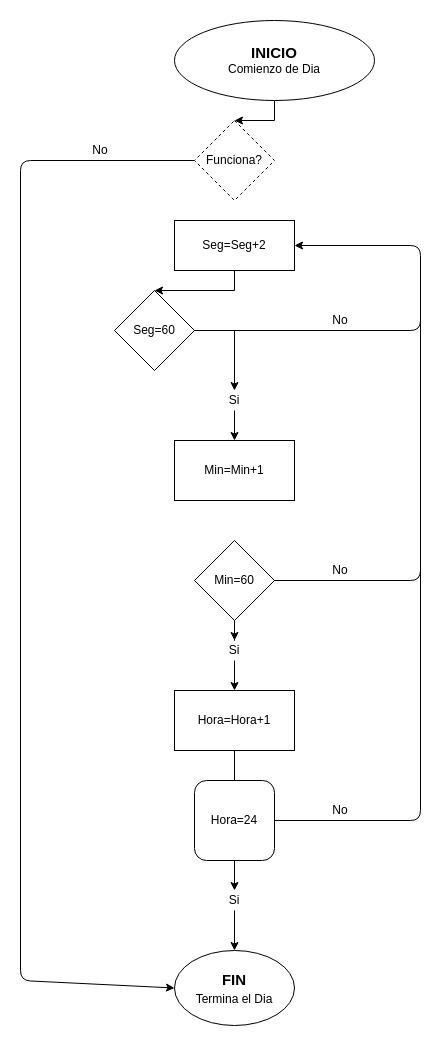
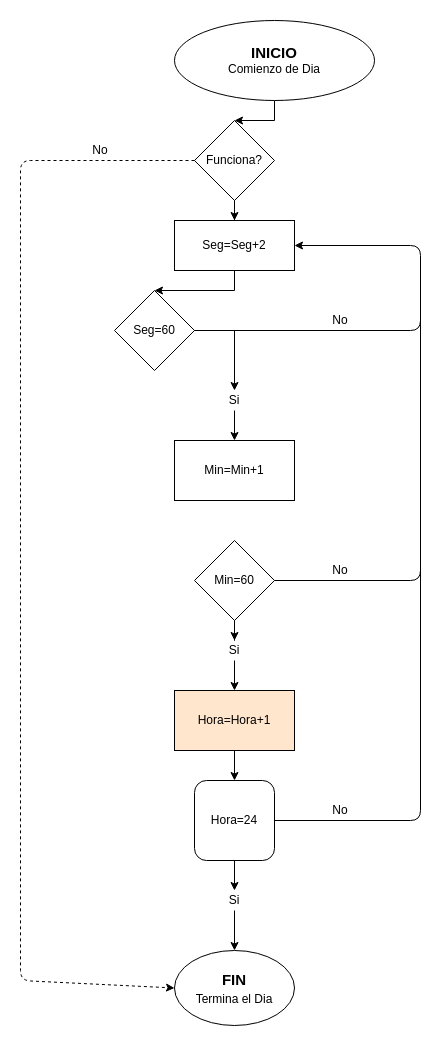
  <mxCell id="0" />
  <mxCell id="1" parent="0" />
  <mxCell id="2" value="" style="edgeStyle=orthogonalEdgeStyle;rounded=0;orthogonalLoop=1;jettySize=auto;html=1;fontSize=12;" edge="1" parent="1" source="3" target="11"><mxGeometry relative="1" as="geometry" /></mxCell>
  <mxCell id="3" value="&lt;b&gt;&lt;font style=&quot;font-size: 15px&quot;&gt;INICIO&lt;/font&gt;&lt;/b&gt;&lt;br&gt;Comienzo de Dia" style="ellipse;whiteSpace=wrap;html=1;" vertex="1" parent="1"><mxGeometry x="174" y="20" width="200" height="80" as="geometry" /></mxCell>
  <mxCell id="4" value="" style="edgeStyle=orthogonalEdgeStyle;rounded=0;orthogonalLoop=1;jettySize=auto;html=1;" edge="1" parent="1" source="5" target="7"><mxGeometry relative="1" as="geometry" /></mxCell>
  <mxCell id="5" value="Seg=Seg+2" style="rounded=0;whiteSpace=wrap;html=1;" vertex="1" parent="1"><mxGeometry x="174" y="220" width="120" height="50" as="geometry" /></mxCell>
  <mxCell id="6" value="" style="edgeStyle=orthogonalEdgeStyle;rounded=0;orthogonalLoop=1;jettySize=auto;html=1;" edge="1" parent="1" source="7" target="9"><mxGeometry relative="1" as="geometry"><mxPoint x="234" y="390" as="targetPoint" /></mxGeometry></mxCell>
  <mxCell id="7" value="Seg=60" style="rhombus;whiteSpace=wrap;html=1;" vertex="1" parent="1"><mxGeometry x="114" y="290" width="80" height="80" as="geometry" /></mxCell>
  <mxCell id="8" value="" style="edgeStyle=orthogonalEdgeStyle;rounded=0;orthogonalLoop=1;jettySize=auto;html=1;fontSize=12;" edge="1" parent="1" source="9" target="17"><mxGeometry relative="1" as="geometry" /></mxCell>
  <mxCell id="9" value="Si" style="text;html=1;strokeColor=none;fillColor=none;align=center;verticalAlign=middle;whiteSpace=wrap;rounded=0;" vertex="1" parent="1"><mxGeometry x="214" y="390" width="40" height="20" as="geometry" /></mxCell>
- <mxCell id="11" value="Funciona?" style="rhombus;whiteSpace=wrap;html=1;dashed=1;" vertex="1" parent="1"><mxGeometry x="194" y="120" width="80" height="80" as="geometry" /></mxCell>
- <mxCell id="12" value="" style="endArrow=classic;html=1;exitX=0;exitY=0.5;exitDx=0;exitDy=0;entryX=0;entryY=0.5;entryDx=0;entryDy=0;" edge="1" parent="1" source="11" target="24"><mxGeometry width="50" height="50" relative="1" as="geometry"><mxPoint x="210" y="210" as="sourcePoint" /><mxPoint x="20" y="1030" as="targetPoint" /><Array as="points"><mxPoint x="20" y="160" /><mxPoint x="20" y="980" /></Array></mxGeometry></mxCell>
+ <mxCell id="10" value="" style="edgeStyle=orthogonalEdgeStyle;rounded=0;orthogonalLoop=1;jettySize=auto;html=1;" edge="1" parent="1" source="11" target="5"><mxGeometry relative="1" as="geometry" /></mxCell>
+ <mxCell id="11" value="Funciona?" style="rhombus;whiteSpace=wrap;html=1;" vertex="1" parent="1"><mxGeometry x="194" y="120" width="80" height="80" as="geometry" /></mxCell>
+ <mxCell id="12" value="" style="endArrow=classic;html=1;exitX=0;exitY=0.5;exitDx=0;exitDy=0;entryX=0;entryY=0.5;entryDx=0;entryDy=0;dashed=1;" edge="1" parent="1" source="11" target="24"><mxGeometry width="50" height="50" relative="1" as="geometry"><mxPoint x="210" y="210" as="sourcePoint" /><mxPoint x="20" y="1030" as="targetPoint" /><Array as="points"><mxPoint x="20" y="160" /><mxPoint x="20" y="980" /></Array></mxGeometry></mxCell>
  <mxCell id="13" value="" style="edgeStyle=orthogonalEdgeStyle;rounded=0;orthogonalLoop=1;jettySize=auto;html=1;" edge="1" parent="1" source="14" target="16"><mxGeometry relative="1" as="geometry" /></mxCell>
  <mxCell id="14" value="Min=60" style="rhombus;whiteSpace=wrap;html=1;" vertex="1" parent="1"><mxGeometry x="194" y="540" width="80" height="80" as="geometry" /></mxCell>
  <mxCell id="15" value="" style="edgeStyle=orthogonalEdgeStyle;rounded=0;orthogonalLoop=1;jettySize=auto;html=1;fontSize=12;" edge="1" parent="1" source="16" target="19"><mxGeometry relative="1" as="geometry" /></mxCell>
  <mxCell id="16" value="Si" style="text;html=1;strokeColor=none;fillColor=none;align=center;verticalAlign=middle;whiteSpace=wrap;rounded=0;" vertex="1" parent="1"><mxGeometry x="214" y="640" width="40" height="20" as="geometry" /></mxCell>
  <mxCell id="17" value="Min=Min+1" style="rounded=0;whiteSpace=wrap;html=1;" vertex="1" parent="1"><mxGeometry x="174" y="440" width="120" height="60" as="geometry" /></mxCell>
- <mxCell id="18" value="" style="edgeStyle=orthogonalEdgeStyle;rounded=0;orthogonalLoop=1;jettySize=auto;html=1;endArrow=none;" edge="1" parent="1" source="19" target="21"><mxGeometry relative="1" as="geometry" /></mxCell>
- <mxCell id="19" value="Hora=Hora+1" style="whiteSpace=wrap;html=1;" vertex="1" parent="1"><mxGeometry x="174" y="690" width="120" height="60" as="geometry" /></mxCell>
+ <mxCell id="18" value="" style="edgeStyle=orthogonalEdgeStyle;rounded=0;orthogonalLoop=1;jettySize=auto;html=1;" edge="1" parent="1" source="19" target="21"><mxGeometry relative="1" as="geometry" /></mxCell>
+ <mxCell id="19" value="Hora=Hora+1" style="whiteSpace=wrap;html=1;fillColor=#ffe6cc;" vertex="1" parent="1"><mxGeometry x="174" y="690" width="120" height="60" as="geometry" /></mxCell>
  <mxCell id="20" value="" style="edgeStyle=orthogonalEdgeStyle;rounded=0;orthogonalLoop=1;jettySize=auto;html=1;" edge="1" parent="1" source="21" target="23"><mxGeometry relative="1" as="geometry" /></mxCell>
  <mxCell id="21" value="Hora=24" style="whiteSpace=wrap;html=1;rounded=1;" vertex="1" parent="1"><mxGeometry x="194" y="780" width="80" height="80" as="geometry" /></mxCell>
  <mxCell id="22" value="" style="edgeStyle=orthogonalEdgeStyle;rounded=0;orthogonalLoop=1;jettySize=auto;html=1;fontSize=12;" edge="1" parent="1" source="23" target="24"><mxGeometry relative="1" as="geometry" /></mxCell>
  <mxCell id="23" value="Si" style="text;html=1;strokeColor=none;fillColor=none;align=center;verticalAlign=middle;whiteSpace=wrap;rounded=0;" vertex="1" parent="1"><mxGeometry x="214" y="890" width="40" height="20" as="geometry" /></mxCell>
  <mxCell id="24" value="FIN&lt;br style=&quot;font-size: 12px&quot;&gt;&lt;font style=&quot;font-size: 12px&quot;&gt;&lt;span style=&quot;font-weight: 400&quot;&gt;Termina el Dia&lt;/span&gt;&lt;br&gt;&lt;/font&gt;" style="ellipse;whiteSpace=wrap;html=1;fontStyle=1;fontSize=15;" vertex="1" parent="1"><mxGeometry x="174" y="950" width="120" height="75" as="geometry" /></mxCell>
  <mxCell id="25" value="No" style="text;html=1;strokeColor=none;fillColor=none;align=center;verticalAlign=middle;whiteSpace=wrap;rounded=0;fontSize=12;" vertex="1" parent="1"><mxGeometry x="80" y="140" width="40" height="20" as="geometry" /></mxCell>
  <mxCell id="26" value="" style="endArrow=classic;html=1;fontSize=12;exitX=1;exitY=0.5;exitDx=0;exitDy=0;entryX=1;entryY=0.5;entryDx=0;entryDy=0;" edge="1" parent="1" source="7" target="5"><mxGeometry width="50" height="50" relative="1" as="geometry"><mxPoint x="210" y="280" as="sourcePoint" /><mxPoint x="420" y="240" as="targetPoint" /><Array as="points"><mxPoint x="420" y="330" /><mxPoint x="420" y="245" /></Array></mxGeometry></mxCell>
  <mxCell id="27" value="No" style="text;html=1;strokeColor=none;fillColor=none;align=center;verticalAlign=middle;whiteSpace=wrap;rounded=0;fontSize=12;" vertex="1" parent="1"><mxGeometry x="320" y="310" width="40" height="20" as="geometry" /></mxCell>
  <mxCell id="28" value="No" style="text;html=1;strokeColor=none;fillColor=none;align=center;verticalAlign=middle;whiteSpace=wrap;rounded=0;fontSize=12;" vertex="1" parent="1"><mxGeometry x="320" y="560" width="40" height="20" as="geometry" /></mxCell>
  <mxCell id="29" value="" style="endArrow=none;html=1;fontSize=12;exitX=1;exitY=0.5;exitDx=0;exitDy=0;" edge="1" parent="1" source="14"><mxGeometry width="50" height="50" relative="1" as="geometry"><mxPoint x="200" y="470" as="sourcePoint" /><mxPoint x="420" y="310" as="targetPoint" /><Array as="points"><mxPoint x="420" y="580" /></Array></mxGeometry></mxCell>
  <mxCell id="30" value="" style="endArrow=none;html=1;fontSize=12;exitX=1;exitY=0.5;exitDx=0;exitDy=0;" edge="1" parent="1" source="21"><mxGeometry width="50" height="50" relative="1" as="geometry"><mxPoint x="200" y="870" as="sourcePoint" /><mxPoint x="420" y="560" as="targetPoint" /><Array as="points"><mxPoint x="420" y="820" /></Array></mxGeometry></mxCell>
  <mxCell id="31" value="No" style="text;html=1;strokeColor=none;fillColor=none;align=center;verticalAlign=middle;whiteSpace=wrap;rounded=0;fontSize=12;" vertex="1" parent="1"><mxGeometry x="320" y="800" width="40" height="20" as="geometry" /></mxCell>
